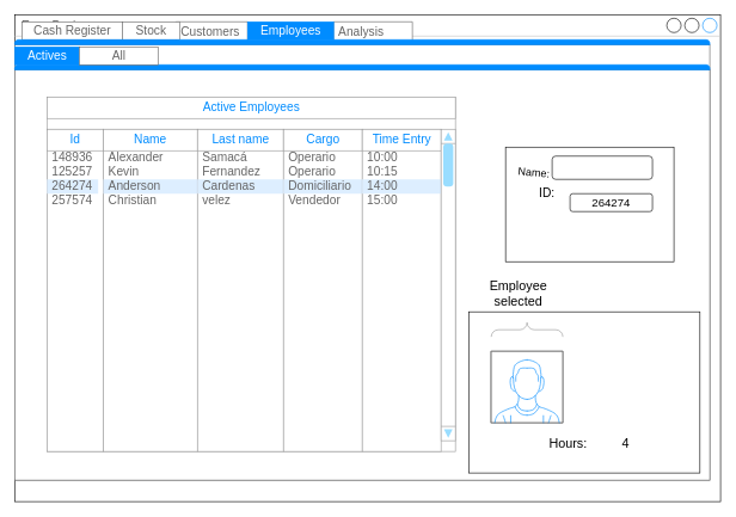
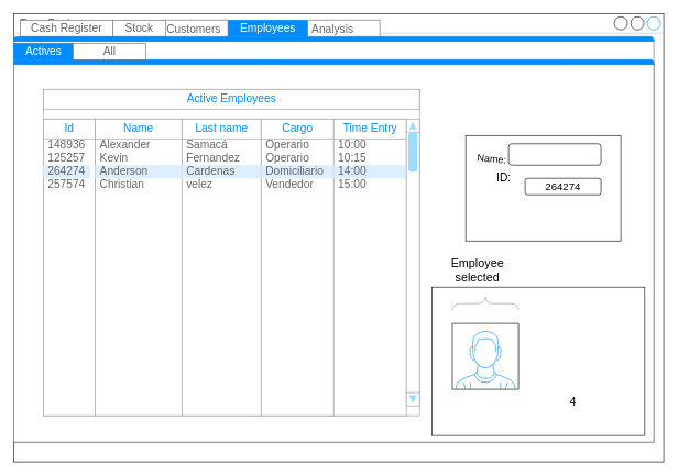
  <mxCell id="0" />
  <mxCell id="1" parent="0" />
  <mxCell id="2" value="Easy Business" style="strokeWidth=1;shadow=0;dashed=0;align=center;html=1;shape=mxgraph.mockup.containers.window;align=left;verticalAlign=top;spacingLeft=8;strokeColor2=#008cff;strokeColor3=#c4c4c4;fontColor=#666666;mainText=;fontSize=17;labelBackgroundColor=none;" vertex="1" parent="1"><mxGeometry x="20" y="20" width="985" height="680" as="geometry" /></mxCell>
  <mxCell id="3" value="Analysis" style="strokeWidth=1;shadow=0;dashed=0;align=center;html=1;shape=mxgraph.mockup.forms.uRect;fontSize=17;fontColor=#666666;align=left;spacingLeft=5;strokeColor=#666666;fillColor=#FFFFFF;" vertex="1" parent="1"><mxGeometry x="465" y="30" width="110" height="30" as="geometry" /></mxCell>
  <mxCell id="4" value="Customers" style="strokeWidth=1;shadow=0;dashed=0;align=center;html=1;shape=mxgraph.mockup.forms.uRect;fontSize=17;fontColor=#666666;align=left;spacingLeft=5;strokeColor=#666666;fillColor=#FFFFFF;" vertex="1" parent="1"><mxGeometry x="245" y="30" width="100" height="30" as="geometry" /></mxCell>
  <mxCell id="5" value="" style="strokeWidth=1;shadow=0;dashed=0;align=center;html=1;shape=mxgraph.mockup.containers.marginRect2;rectMarginTop=32;strokeColor=#666666;gradientColor=none;" vertex="1" parent="1"><mxGeometry x="20" y="30" width="970" height="640" as="geometry" /></mxCell>
  <mxCell id="6" value="Cash Register" style="strokeColor=inherit;fillColor=inherit;gradientColor=inherit;strokeWidth=1;shadow=0;dashed=0;align=center;html=1;shape=mxgraph.mockup.containers.rrect;rSize=0;fontSize=17;fontColor=#666666;gradientColor=none;" vertex="1" parent="5"><mxGeometry width="140" height="25" relative="1" as="geometry"><mxPoint x="10" as="offset" /></mxGeometry></mxCell>
  <mxCell id="7" value="Employees" style="strokeWidth=1;shadow=0;dashed=0;align=center;html=1;shape=mxgraph.mockup.containers.rrect;rSize=0;fontSize=17;fontColor=#ffffff;strokeColor=#008cff;fillColor=#008cff;" vertex="1" parent="5"><mxGeometry width="120" height="25" relative="1" as="geometry"><mxPoint x="325" as="offset" /></mxGeometry></mxCell>
  <mxCell id="8" value="Stock" style="strokeColor=inherit;fillColor=inherit;gradientColor=inherit;strokeWidth=1;shadow=0;dashed=0;align=center;html=1;shape=mxgraph.mockup.containers.rrect;rSize=0;fontSize=17;fontColor=#666666;gradientColor=none;" vertex="1" parent="5"><mxGeometry width="80" height="25" relative="1" as="geometry"><mxPoint x="150" as="offset" /></mxGeometry></mxCell>
  <mxCell id="9" value="" style="strokeWidth=1;shadow=0;dashed=0;align=center;html=1;shape=mxgraph.mockup.containers.topButton;rSize=5;strokeColor=#008cff;fillColor=#008cff;gradientColor=none;resizeWidth=1;movable=0;deletable=1;" vertex="1" parent="5"><mxGeometry width="970.0" height="7" relative="1" as="geometry"><mxPoint y="25" as="offset" /></mxGeometry></mxCell>
  <mxCell id="10" value="" style="strokeWidth=1;shadow=0;dashed=0;align=center;html=1;shape=mxgraph.mockup.containers.marginRect2;rectMarginTop=32;strokeColor=#666666;gradientColor=none;" vertex="1" parent="5"><mxGeometry y="35" width="970" height="605" as="geometry" /></mxCell>
  <mxCell id="11" value="" style="rounded=0;whiteSpace=wrap;html=1;fillColor=#FFFFFF;fontSize=18;align=center;" vertex="1" parent="10"><mxGeometry x="685" y="140" width="235" height="160" as="geometry" /></mxCell>
  <mxCell id="12" value="" style="rounded=0;whiteSpace=wrap;html=1;fillColor=#FFFFFF;fontSize=18;align=center;" vertex="1" parent="10"><mxGeometry x="633.75" y="370" width="322.5" height="225" as="geometry" /></mxCell>
  <mxCell id="13" value="" style="strokeWidth=1;shadow=0;dashed=0;align=center;html=1;shape=mxgraph.mockup.containers.topButton;rSize=5;strokeColor=#008cff;fillColor=#008cff;gradientColor=none;resizeWidth=1;movable=0;deletable=1;" vertex="1" parent="10"><mxGeometry width="970.0" height="7" relative="1" as="geometry"><mxPoint y="25" as="offset" /></mxGeometry></mxCell>
  <mxCell id="14" value="" style="strokeWidth=1;shadow=0;dashed=0;align=center;html=1;shape=mxgraph.mockup.forms.rrect;rSize=0;strokeColor=#999999;fillColor=#ffffff;" vertex="1" parent="10"><mxGeometry x="45" y="70" width="570" height="495" as="geometry" /></mxCell>
  <mxCell id="15" value="Active Employees" style="strokeWidth=1;shadow=0;dashed=0;align=center;html=1;shape=mxgraph.mockup.forms.rrect;rSize=0;strokeColor=#999999;fontColor=#008cff;fontSize=17;fillColor=#ffffff;resizeWidth=1;" vertex="1" parent="14"><mxGeometry width="570" height="30" relative="1" as="geometry"><mxPoint as="offset" /></mxGeometry></mxCell>
  <mxCell id="16" value="" style="strokeWidth=1;shadow=0;dashed=0;align=center;html=1;shape=mxgraph.mockup.forms.anchor;fontSize=17;fontColor=#666666;align=left;spacingLeft=5;resizeWidth=1;" vertex="1" parent="14"><mxGeometry width="570" height="20" relative="1" as="geometry"><mxPoint y="30" as="offset" /></mxGeometry></mxCell>
  <mxCell id="17" value="&lt;span style=&quot;font-family: monospace ; font-size: 0px&quot;&gt;%3CmxGraphModel%3E%3Croot%3E%3CmxCell%20id%3D%220%22%2F%3E%3CmxCell%20id%3D%221%22%20parent%3D%220%22%2F%3E%3CmxCell%20id%3D%222%22%20value%3D%22Id%22%20style%3D%22strokeWidth%3D1%3Bshadow%3D0%3Bdashed%3D0%3Balign%3Dcenter%3Bhtml%3D1%3Bshape%3Dmxgraph.mockup.forms.rrect%3BrSize%3D0%3BstrokeColor%3D%23999999%3BfontColor%3D%23008cff%3BfontSize%3D17%3BfillColor%3D%23ffffff%3BresizeWidth%3D1%3B%22%20vertex%3D%221%22%20parent%3D%221%22%3E%3CmxGeometry%20x%3D%22190%22%20y%3D%22340.0%22%20width%3D%22100%22%20height%3D%2230%22%20as%3D%22geometry%22%2F%3E%3C%2FmxCell%3E%3C%2Froot%3E%3C%2FmxGraphModel%3E&lt;/span&gt;" style="strokeWidth=1;shadow=0;dashed=0;align=center;html=1;shape=mxgraph.mockup.forms.rrect;rSize=0;strokeColor=#999999;fillColor=#ffffff;" vertex="1" parent="14"><mxGeometry y="45" width="78.621" height="450.0" as="geometry" /></mxCell>
  <mxCell id="18" value="Id" style="strokeWidth=1;shadow=0;dashed=0;align=center;html=1;shape=mxgraph.mockup.forms.rrect;rSize=0;strokeColor=#999999;fontColor=#008cff;fontSize=17;fillColor=#ffffff;resizeWidth=1;" vertex="1" parent="17"><mxGeometry width="78.621" height="30" relative="1" as="geometry" /></mxCell>
  <mxCell id="19" value="148936" style="strokeWidth=1;shadow=0;dashed=0;align=center;html=1;shape=mxgraph.mockup.forms.anchor;fontSize=17;fontColor=#666666;align=left;spacingLeft=5;resizeWidth=1;" vertex="1" parent="17"><mxGeometry width="71.473" height="20" relative="1" as="geometry"><mxPoint y="30" as="offset" /></mxGeometry></mxCell>
  <mxCell id="20" value="125257" style="strokeWidth=1;shadow=0;dashed=0;align=center;html=1;shape=mxgraph.mockup.forms.anchor;fontSize=17;fontColor=#666666;align=left;spacingLeft=5;resizeWidth=1;" vertex="1" parent="17"><mxGeometry width="71.473" height="20" relative="1" as="geometry"><mxPoint y="50" as="offset" /></mxGeometry></mxCell>
  <mxCell id="21" value="264274" style="strokeWidth=1;shadow=0;dashed=0;align=center;html=1;shape=mxgraph.mockup.forms.rrect;rSize=0;fontSize=17;fontColor=#666666;align=left;spacingLeft=5;fillColor=#ddeeff;strokeColor=none;resizeWidth=1;" vertex="1" parent="17"><mxGeometry width="71.473" height="20" relative="1" as="geometry"><mxPoint y="70" as="offset" /></mxGeometry></mxCell>
  <mxCell id="22" value="257574" style="strokeWidth=1;shadow=0;dashed=0;align=center;html=1;shape=mxgraph.mockup.forms.anchor;fontSize=17;fontColor=#666666;align=left;spacingLeft=5;resizeWidth=1;" vertex="1" parent="17"><mxGeometry width="71.473" height="20" relative="1" as="geometry"><mxPoint y="90" as="offset" /></mxGeometry></mxCell>
  <mxCell id="23" value="&lt;span style=&quot;font-family: monospace ; font-size: 0px&quot;&gt;%3CmxGraphModel%3E%3Croot%3E%3CmxCell%20id%3D%220%22%2F%3E%3CmxCell%20id%3D%221%22%20parent%3D%220%22%2F%3E%3CmxCell%20id%3D%222%22%20value%3D%22Id%22%20style%3D%22strokeWidth%3D1%3Bshadow%3D0%3Bdashed%3D0%3Balign%3Dcenter%3Bhtml%3D1%3Bshape%3Dmxgraph.mockup.forms.rrect%3BrSize%3D0%3BstrokeColor%3D%23999999%3BfontColor%3D%23008cff%3BfontSize%3D17%3BfillColor%3D%23ffffff%3BresizeWidth%3D1%3B%22%20vertex%3D%221%22%20parent%3D%221%22%3E%3CmxGeometry%20x%3D%22190%22%20y%3D%22340.0%22%20width%3D%22100%22%20height%3D%2230%22%20as%3D%22geometry%22%2F%3E%3C%2FmxCell%3E%3C%2Froot%3E%3C%2FmxGraphModel%3E&lt;/span&gt;&lt;span style=&quot;font-family: monospace ; font-size: 0px&quot;&gt;%3CmxGraphModel%3E%3Croot%3E%3CmxCell%20id%3D%220%22%2F%3E%3CmxCell%20id%3D%221%22%20parent%3D%220%22%2F%3E%3CmxCell%20id%3D%222%22%20value%3D%22Id%22%20style%3D%22strokeWidth%3D1%3Bshadow%3D0%3Bdashed%3D0%3Balign%3Dcenter%3Bhtml%3D1%3Bshape%3Dmxgraph.mockup.forms.rrect%3BrSize%3D0%3BstrokeColor%3D%23999999%3BfontColor%3D%23008cff%3BfontSize%3D17%3BfillColor%3D%23ffffff%3BresizeWidth%3D1%3B%22%20vertex%3D%221%22%20parent%3D%221%22%3E%3CmxGeometry%20x%3D%22190%22%20y%3D%22340.0%22%20width%3D%22100%22%20height%3D%2230%22%20as%3D%22geometry%22%2F%3E%3C%2FmxCell%3E%3C%2Froot%3E%3C%2FmxGraphModel%3E&lt;/span&gt;" style="strokeWidth=1;shadow=0;dashed=0;align=center;html=1;shape=mxgraph.mockup.forms.rrect;rSize=0;strokeColor=#999999;fillColor=#ffffff;" vertex="1" parent="14"><mxGeometry x="78.62" y="45" width="131.38" height="450.0" as="geometry" /></mxCell>
  <mxCell id="24" value="Name" style="strokeWidth=1;shadow=0;dashed=0;align=center;html=1;shape=mxgraph.mockup.forms.rrect;rSize=0;strokeColor=#999999;fontColor=#008cff;fontSize=17;fillColor=#ffffff;resizeWidth=1;" vertex="1" parent="23"><mxGeometry width="131.38" height="30" relative="1" as="geometry" /></mxCell>
  <mxCell id="25" value="Alexander" style="strokeWidth=1;shadow=0;dashed=0;align=center;html=1;shape=mxgraph.mockup.forms.anchor;fontSize=17;fontColor=#666666;align=left;spacingLeft=5;resizeWidth=1;" vertex="1" parent="23"><mxGeometry width="131.38" height="20" relative="1" as="geometry"><mxPoint y="30" as="offset" /></mxGeometry></mxCell>
  <mxCell id="26" value="Kevin" style="strokeWidth=1;shadow=0;dashed=0;align=center;html=1;shape=mxgraph.mockup.forms.anchor;fontSize=17;fontColor=#666666;align=left;spacingLeft=5;resizeWidth=1;" vertex="1" parent="23"><mxGeometry width="131.38" height="20" relative="1" as="geometry"><mxPoint y="50" as="offset" /></mxGeometry></mxCell>
  <mxCell id="27" value="Anderson" style="strokeWidth=1;shadow=0;dashed=0;align=center;html=1;shape=mxgraph.mockup.forms.rrect;rSize=0;fontSize=17;fontColor=#666666;align=left;spacingLeft=5;fillColor=#ddeeff;strokeColor=none;resizeWidth=1;" vertex="1" parent="23"><mxGeometry width="131.38" height="20" relative="1" as="geometry"><mxPoint y="70" as="offset" /></mxGeometry></mxCell>
  <mxCell id="28" value="Christian" style="strokeWidth=1;shadow=0;dashed=0;align=center;html=1;shape=mxgraph.mockup.forms.anchor;fontSize=17;fontColor=#666666;align=left;spacingLeft=5;resizeWidth=1;" vertex="1" parent="23"><mxGeometry width="131.38" height="20" relative="1" as="geometry"><mxPoint y="90" as="offset" /></mxGeometry></mxCell>
  <mxCell id="29" value="" style="strokeWidth=1;shadow=0;dashed=0;align=center;html=1;shape=mxgraph.mockup.forms.rrect;rSize=0;strokeColor=#999999;fillColor=#ffffff;" vertex="1" parent="14"><mxGeometry x="210" y="45" width="120" height="450.0" as="geometry" /></mxCell>
  <mxCell id="30" value="Last name" style="strokeWidth=1;shadow=0;dashed=0;align=center;html=1;shape=mxgraph.mockup.forms.rrect;rSize=0;strokeColor=#999999;fontColor=#008cff;fontSize=17;fillColor=#ffffff;resizeWidth=1;" vertex="1" parent="29"><mxGeometry width="120.0" height="30" relative="1" as="geometry" /></mxCell>
  <mxCell id="31" value="Samacá" style="strokeWidth=1;shadow=0;dashed=0;align=center;html=1;shape=mxgraph.mockup.forms.anchor;fontSize=17;fontColor=#666666;align=left;spacingLeft=5;resizeWidth=1;" vertex="1" parent="29"><mxGeometry width="120.0" height="20" relative="1" as="geometry"><mxPoint y="30" as="offset" /></mxGeometry></mxCell>
  <mxCell id="32" value="Fernandez" style="strokeWidth=1;shadow=0;dashed=0;align=center;html=1;shape=mxgraph.mockup.forms.anchor;fontSize=17;fontColor=#666666;align=left;spacingLeft=5;resizeWidth=1;" vertex="1" parent="29"><mxGeometry width="120.0" height="20" relative="1" as="geometry"><mxPoint y="50" as="offset" /></mxGeometry></mxCell>
  <mxCell id="33" value="Cardenas" style="strokeWidth=1;shadow=0;dashed=0;align=center;html=1;shape=mxgraph.mockup.forms.rrect;rSize=0;fontSize=17;fontColor=#666666;align=left;spacingLeft=5;fillColor=#ddeeff;strokeColor=none;resizeWidth=1;" vertex="1" parent="29"><mxGeometry width="120.0" height="20" relative="1" as="geometry"><mxPoint y="70" as="offset" /></mxGeometry></mxCell>
  <mxCell id="34" value="velez" style="strokeWidth=1;shadow=0;dashed=0;align=center;html=1;shape=mxgraph.mockup.forms.anchor;fontSize=17;fontColor=#666666;align=left;spacingLeft=5;resizeWidth=1;" vertex="1" parent="29"><mxGeometry width="120.0" height="20" relative="1" as="geometry"><mxPoint y="90" as="offset" /></mxGeometry></mxCell>
  <mxCell id="35" value="" style="strokeWidth=1;shadow=0;dashed=0;align=center;html=1;shape=mxgraph.mockup.forms.rrect;rSize=0;strokeColor=#999999;fillColor=#ffffff;" vertex="1" parent="14"><mxGeometry x="330" y="45" width="110" height="450.0" as="geometry" /></mxCell>
  <mxCell id="36" value="Cargo" style="strokeWidth=1;shadow=0;dashed=0;align=center;html=1;shape=mxgraph.mockup.forms.rrect;rSize=0;strokeColor=#999999;fontColor=#008cff;fontSize=17;fillColor=#ffffff;resizeWidth=1;" vertex="1" parent="35"><mxGeometry width="110.0" height="30" relative="1" as="geometry" /></mxCell>
  <mxCell id="37" value="Operario" style="strokeWidth=1;shadow=0;dashed=0;align=center;html=1;shape=mxgraph.mockup.forms.anchor;fontSize=17;fontColor=#666666;align=left;spacingLeft=5;resizeWidth=1;" vertex="1" parent="35"><mxGeometry width="110.0" height="20" relative="1" as="geometry"><mxPoint y="30" as="offset" /></mxGeometry></mxCell>
  <mxCell id="38" value="Operario" style="strokeWidth=1;shadow=0;dashed=0;align=center;html=1;shape=mxgraph.mockup.forms.anchor;fontSize=17;fontColor=#666666;align=left;spacingLeft=5;resizeWidth=1;" vertex="1" parent="35"><mxGeometry width="110.0" height="20" relative="1" as="geometry"><mxPoint y="50" as="offset" /></mxGeometry></mxCell>
  <mxCell id="39" value="Domiciliario" style="strokeWidth=1;shadow=0;dashed=0;align=center;html=1;shape=mxgraph.mockup.forms.rrect;rSize=0;fontSize=17;fontColor=#666666;align=left;spacingLeft=5;fillColor=#ddeeff;strokeColor=none;resizeWidth=1;" vertex="1" parent="35"><mxGeometry width="110.0" height="20" relative="1" as="geometry"><mxPoint y="70" as="offset" /></mxGeometry></mxCell>
  <mxCell id="40" value="Vendedor" style="strokeWidth=1;shadow=0;dashed=0;align=center;html=1;shape=mxgraph.mockup.forms.anchor;fontSize=17;fontColor=#666666;align=left;spacingLeft=5;resizeWidth=1;" vertex="1" parent="35"><mxGeometry width="110.0" height="20" relative="1" as="geometry"><mxPoint y="90" as="offset" /></mxGeometry></mxCell>
  <mxCell id="41" value="" style="strokeWidth=1;shadow=0;dashed=0;align=center;html=1;shape=mxgraph.mockup.forms.rrect;rSize=0;strokeColor=#999999;fillColor=#ffffff;" vertex="1" parent="14"><mxGeometry x="440" y="45" width="110" height="450.0" as="geometry" /></mxCell>
  <mxCell id="42" value="Time Entry" style="strokeWidth=1;shadow=0;dashed=0;align=center;html=1;shape=mxgraph.mockup.forms.rrect;rSize=0;strokeColor=#999999;fontColor=#008cff;fontSize=17;fillColor=#ffffff;resizeWidth=1;" vertex="1" parent="41"><mxGeometry width="110.0" height="30" relative="1" as="geometry" /></mxCell>
  <mxCell id="43" value="10:00" style="strokeWidth=1;shadow=0;dashed=0;align=center;html=1;shape=mxgraph.mockup.forms.anchor;fontSize=17;fontColor=#666666;align=left;spacingLeft=5;resizeWidth=1;" vertex="1" parent="41"><mxGeometry width="110.0" height="20" relative="1" as="geometry"><mxPoint y="30" as="offset" /></mxGeometry></mxCell>
  <mxCell id="44" value="10:15" style="strokeWidth=1;shadow=0;dashed=0;align=center;html=1;shape=mxgraph.mockup.forms.anchor;fontSize=17;fontColor=#666666;align=left;spacingLeft=5;resizeWidth=1;" vertex="1" parent="41"><mxGeometry width="110.0" height="20" relative="1" as="geometry"><mxPoint y="50" as="offset" /></mxGeometry></mxCell>
  <mxCell id="45" value="14:00" style="strokeWidth=1;shadow=0;dashed=0;align=center;html=1;shape=mxgraph.mockup.forms.rrect;rSize=0;fontSize=17;fontColor=#666666;align=left;spacingLeft=5;fillColor=#ddeeff;strokeColor=none;resizeWidth=1;" vertex="1" parent="41"><mxGeometry width="110.0" height="20" relative="1" as="geometry"><mxPoint y="70" as="offset" /></mxGeometry></mxCell>
  <mxCell id="46" value="15:00" style="strokeWidth=1;shadow=0;dashed=0;align=center;html=1;shape=mxgraph.mockup.forms.anchor;fontSize=17;fontColor=#666666;align=left;spacingLeft=5;resizeWidth=1;" vertex="1" parent="41"><mxGeometry width="110.0" height="20" relative="1" as="geometry"><mxPoint y="90" as="offset" /></mxGeometry></mxCell>
  <mxCell id="47" value="" style="verticalLabelPosition=bottom;shadow=0;dashed=0;align=center;html=1;verticalAlign=top;strokeWidth=1;shape=mxgraph.mockup.navigation.scrollBar;strokeColor=#999999;barPos=100;fillColor2=#99ddff;strokeColor2=none;direction=north;fillColor=#FFFFFF;" vertex="1" parent="14"><mxGeometry x="550" y="45" width="20" height="435.0" as="geometry" /></mxCell>
  <mxCell id="48" value="" style="verticalLabelPosition=bottom;shadow=0;dashed=0;align=center;html=1;verticalAlign=top;strokeWidth=1;shape=mxgraph.mockup.containers.userMale;strokeColor=#666666;strokeColor2=#008cff;fillColor=#FFFFFF;" vertex="1" parent="10"><mxGeometry x="665" y="425" width="100" height="100" as="geometry" /></mxCell>
  <mxCell id="49" value="&lt;font style=&quot;font-size: 15px&quot;&gt;Name:&lt;/font&gt;" style="text;html=1;strokeColor=none;fillColor=none;align=center;verticalAlign=middle;whiteSpace=wrap;rounded=0;rotation=5;" vertex="1" parent="10"><mxGeometry x="705" y="165" width="40" height="20" as="geometry" /></mxCell>
  <mxCell id="50" value="&lt;font style=&quot;font-size: 17px&quot;&gt;ID:&lt;/font&gt;" style="text;html=1;strokeColor=none;fillColor=none;align=center;verticalAlign=middle;whiteSpace=wrap;rounded=0;" vertex="1" parent="10"><mxGeometry x="722.5" y="195" width="40" height="20" as="geometry" /></mxCell>
  <mxCell id="51" value="&lt;font style=&quot;font-size: 16px&quot;&gt;264274&lt;/font&gt;" style="rounded=1;whiteSpace=wrap;html=1;fillColor=#FFFFFF;align=center;" vertex="1" parent="10"><mxGeometry x="775" y="205" width="115" height="25" as="geometry" /></mxCell>
  <mxCell id="52" value="" style="rounded=1;whiteSpace=wrap;html=1;fillColor=#FFFFFF;align=center;" vertex="1" parent="10"><mxGeometry x="750" y="152.5" width="140" height="32.5" as="geometry" /></mxCell>
  <mxCell id="53" value="" style="verticalLabelPosition=bottom;shadow=0;dashed=0;align=center;html=1;verticalAlign=top;strokeWidth=1;shape=mxgraph.mockup.markup.curlyBrace;strokeColor=#999999;fillColor=#FFFFFF;fontSize=18;" vertex="1" parent="10"><mxGeometry x="665" y="385" width="100" height="20" as="geometry" /></mxCell>
  <mxCell id="54" value="Employee selected" style="text;html=1;strokeColor=none;fillColor=none;align=center;verticalAlign=middle;whiteSpace=wrap;rounded=0;fontSize=18;" vertex="1" parent="10"><mxGeometry x="682.5" y="335" width="40" height="20" as="geometry" /></mxCell>
- <mxCell id="55" value="Hours:&amp;nbsp;" style="text;html=1;strokeColor=none;fillColor=none;align=center;verticalAlign=middle;whiteSpace=wrap;rounded=0;fontSize=18;" vertex="1" parent="10"><mxGeometry x="755" y="545" width="40" height="20" as="geometry" /></mxCell>
- <mxCell id="56" value="4" style="text;html=1;strokeColor=none;fillColor=none;align=center;verticalAlign=middle;whiteSpace=wrap;rounded=0;fontSize=18;" vertex="1" parent="10"><mxGeometry x="832.5" y="545" width="40" height="20" as="geometry" /></mxCell>
+ <mxCell id="56" value="4" style="text;html=1;strokeColor=none;fillColor=none;align=center;verticalAlign=middle;whiteSpace=wrap;rounded=0;fontSize=18;" vertex="1" parent="10"><mxGeometry x="827.5" y="535" width="40" height="20" as="geometry" /></mxCell>
  <mxCell id="57" value="Actives" style="strokeWidth=1;shadow=0;dashed=0;align=center;html=1;shape=mxgraph.mockup.containers.rrect;rSize=0;fontSize=17;fontColor=#ffffff;strokeColor=#008cff;fillColor=#008cff;" vertex="1" parent="5"><mxGeometry width="90" height="25" relative="1" as="geometry"><mxPoint y="35" as="offset" /></mxGeometry></mxCell>
  <mxCell id="58" value="All" style="strokeColor=inherit;fillColor=inherit;gradientColor=inherit;strokeWidth=1;shadow=0;dashed=0;align=center;html=1;shape=mxgraph.mockup.containers.rrect;rSize=0;fontSize=17;fontColor=#666666;gradientColor=none;" vertex="1" parent="5"><mxGeometry width="110" height="25" relative="1" as="geometry"><mxPoint x="90" y="35" as="offset" /></mxGeometry></mxCell>
